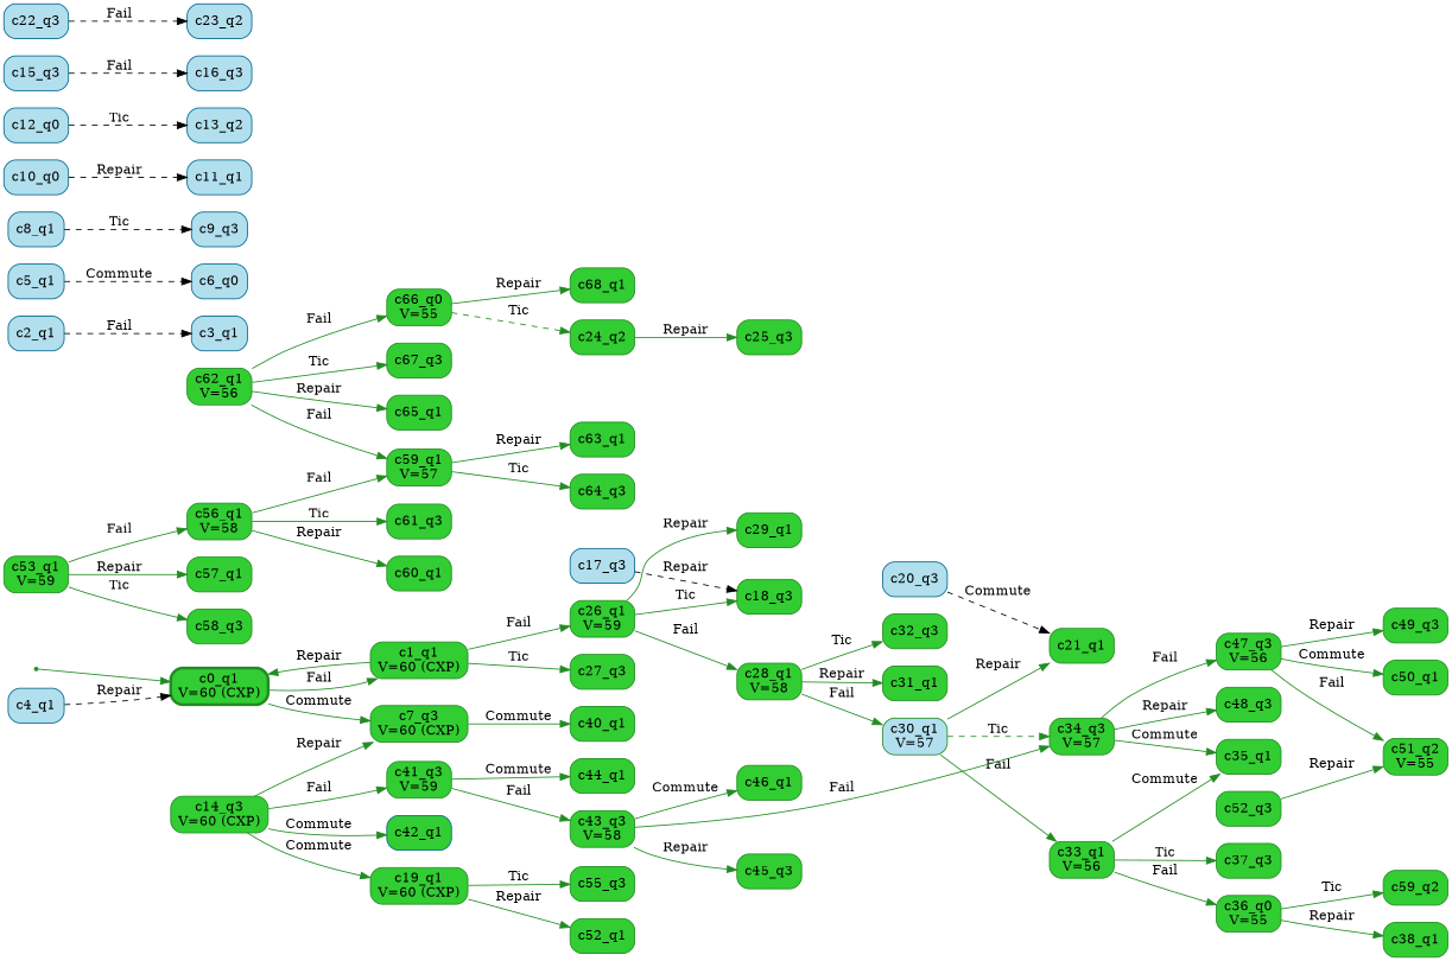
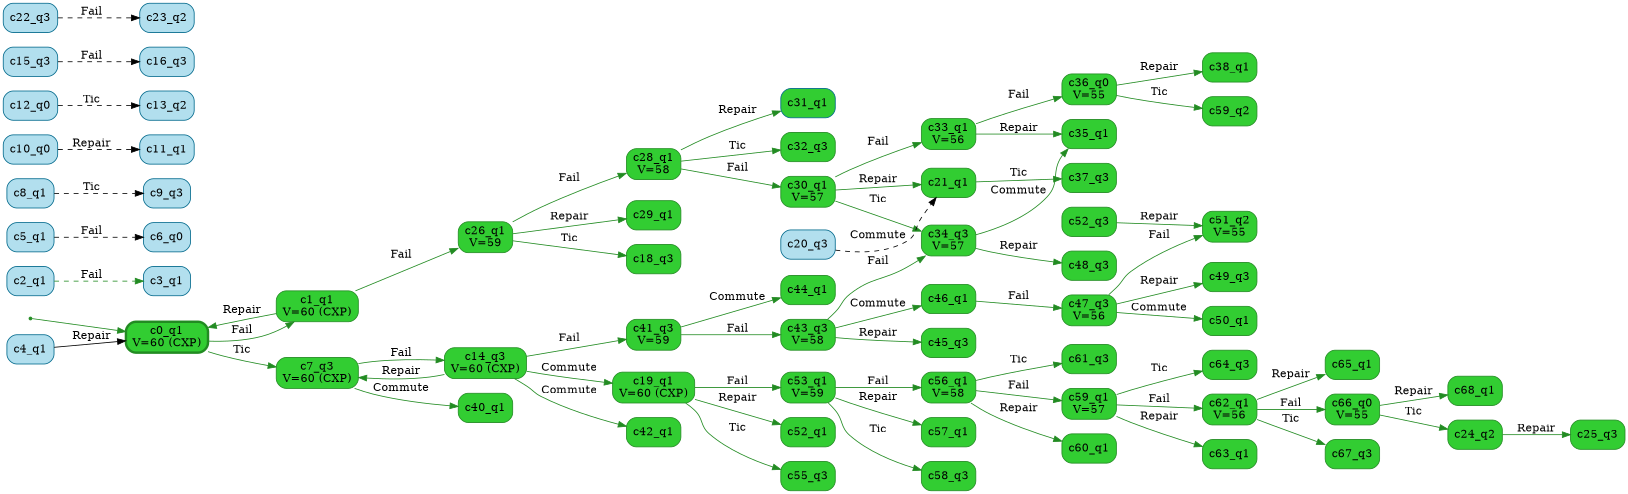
  digraph {
    rankdir=LR
    node [color=forestgreen shape=box fillcolor=limegreen style="rounded, filled"]
    edge [color=forestgreen]
    __invisible__ [shape=point fillcolor="" style=""]
    n2 [label="c0_q1\nV=60 (CXP)" penwidth=3]
    n3 [label="c1_q1\nV=60 (CXP)"]
    n4 [label="c7_q3\nV=60 (CXP)"]
    n5 [label="c26_q1\nV=59"]
-   n6 [label=c27_q3]
    n7 [label="c14_q3\nV=60 (CXP)"]
    n8 [label=c40_q1]
    n9 [label="c28_q1\nV=58"]
    n10 [label=c29_q1]
    n11 [label=c18_q3]
-   n12 [fillcolor=lightblue2 label="c30_q1\nV=57"]
-   n13 [label=c31_q1]
+   n12 [label="c30_q1\nV=57"]
+   n13 [color=deepskyblue4 label=c31_q1]
    n14 [label=c32_q3]
    n15 [label="c33_q1\nV=56"]
    n16 [label=c21_q1]
    n17 [label="c34_q3\nV=57"]
    n18 [label=c35_q1]
    n19 [label="c36_q0\nV=55"]
    n20 [label=c37_q3]
    n21 [label="c47_q3\nV=56"]
    n22 [label=c48_q3]
    n23 [label=c38_q1]
    n24 [label=c59_q2]
    n25 [label=c49_q3]
    n26 [label=c50_q1]
    n27 [label="c51_q2\nV=55"]
    n28 [label=c52_q3]
    n29 [label="c19_q1\nV=60 (CXP)"]
    n30 [label="c41_q3\nV=59"]
-   n31 [color=deepskyblue4 label=c42_q1]
+   n31 [label=c42_q1]
    n32 [label="c53_q1\nV=59"]
    n33 [label=c52_q1]
    n34 [label=c55_q3]
    n35 [label="c43_q3\nV=58"]
    n36 [label=c44_q1]
    n37 [label="c56_q1\nV=58"]
    n38 [label=c57_q1]
    n39 [label=c58_q3]
    n40 [label="c59_q1\nV=57"]
    n41 [label=c60_q1]
    n42 [label=c61_q3]
    n43 [label="c62_q1\nV=56"]
    n44 [label=c63_q1]
    n45 [label=c64_q3]
    n46 [label=c65_q1]
    n47 [label="c66_q0\nV=55"]
    n48 [label=c67_q3]
    n49 [label=c68_q1]
    n50 [label=c24_q2]
    n51 [label=c25_q3]
    n52 [label=c45_q3]
    n53 [label=c46_q1]
    n54 [color=deepskyblue4 fillcolor=lightblue2 label=c2_q1]
    n55 [color=deepskyblue4 fillcolor=lightblue2 label=c3_q1]
    n56 [color=deepskyblue4 fillcolor=lightblue2 label=c4_q1]
    n57 [color=deepskyblue4 fillcolor=lightblue2 label=c5_q1]
    n58 [color=deepskyblue4 fillcolor=lightblue2 label=c6_q0]
    n59 [color=deepskyblue4 fillcolor=lightblue2 label=c8_q1]
    n60 [color=deepskyblue4 fillcolor=lightblue2 label=c9_q3]
    n61 [color=deepskyblue4 fillcolor=lightblue2 label=c10_q0]
    n62 [color=deepskyblue4 fillcolor=lightblue2 label=c11_q1]
    n63 [color=deepskyblue4 fillcolor=lightblue2 label=c12_q0]
    n64 [color=deepskyblue4 fillcolor=lightblue2 label=c13_q2]
    n65 [color=deepskyblue4 fillcolor=lightblue2 label=c15_q3]
    n66 [color=deepskyblue4 fillcolor=lightblue2 label=c16_q3]
-   n67 [color=deepskyblue4 fillcolor=lightblue2 label=c17_q3]
    n68 [color=deepskyblue4 fillcolor=lightblue2 label=c20_q3]
    n69 [color=deepskyblue4 fillcolor=lightblue2 label=c22_q3]
    n70 [color=deepskyblue4 fillcolor=lightblue2 label=c23_q2]
    __invisible__ -> n2
    n2 -> n3 [label=Fail]
-   n2 -> n4 [label=Commute]
+   n2 -> n4 [label=Tic]
    n3 -> n2 [label=Repair]
    n3 -> n5 [label=Fail]
-   n3 -> n6 [label=Tic]
+   n4 -> n7 [label=Fail]
    n4 -> n8 [label=Commute]
    n5 -> n9 [label=Fail]
    n5 -> n10 [label=Repair]
    n5 -> n11 [label=Tic]
    n7 -> n4 [label=Repair]
    n7 -> n29 [label=Commute]
    n7 -> n30 [label=Fail]
    n7 -> n31 [label=Commute]
    n9 -> n12 [label=Fail]
    n9 -> n13 [label=Repair]
    n9 -> n14 [label=Tic]
    n12 -> n15 [label=Fail]
    n12 -> n16 [label=Repair]
-   n12 -> n17 [label=Tic style=dashed]
-   n15 -> n18 [label=Commute]
+   n12 -> n17 [label=Tic]
+   n15 -> n18 [label=Repair]
    n15 -> n19 [label=Fail]
-   n15 -> n20 [label=Tic]
+   n16 -> n20 [label=Tic]
    n17 -> n18 [label=Commute]
-   n17 -> n21 [label=Fail]
+   n53 -> n21 [label=Fail]
    n17 -> n22 [label=Repair]
    n19 -> n23 [label=Repair]
    n19 -> n24 [label=Tic]
    n21 -> n25 [label=Repair]
    n21 -> n26 [label=Commute]
    n21 -> n27 [label=Fail]
    n28 -> n27 [label=Repair]
+   n29 -> n32 [label=Fail]
    n29 -> n33 [label=Repair]
    n29 -> n34 [label=Tic]
    n30 -> n35 [label=Fail]
    n30 -> n36 [label=Commute]
    n32 -> n37 [label=Fail]
    n32 -> n38 [label=Repair]
    n32 -> n39 [label=Tic]
    n35 -> n17 [label=Fail]
    n35 -> n52 [label=Repair]
    n35 -> n53 [label=Commute]
    n37 -> n40 [label=Fail]
    n37 -> n41 [label=Repair]
    n37 -> n42 [label=Tic]
-   n43 -> n40 [label=Fail]
+   n40 -> n43 [label=Fail]
    n40 -> n44 [label=Repair]
    n40 -> n45 [label=Tic]
    n43 -> n46 [label=Repair]
    n43 -> n47 [label=Fail]
    n43 -> n48 [label=Tic]
    n47 -> n49 [label=Repair]
-   n47 -> n50 [label=Tic style=dashed]
+   n47 -> n50 [label=Tic]
    n50 -> n51 [label=Repair]
-   n54 -> n55 [color=black label=Fail style=dashed]
-   n56 -> n2 [color=black label=Repair style=dashed]
-   n57 -> n58 [color=black label=Commute style=dashed]
+   n54 -> n55 [label=Fail style=dashed]
+   n56 -> n2 [color=black label=Repair style=solid]
+   n57 -> n58 [color=black label=Fail style=dashed]
    n59 -> n60 [color=black label=Tic style=dashed]
    n61 -> n62 [color=black label=Repair style=dashed]
    n63 -> n64 [color=black label=Tic style=dashed]
    n65 -> n66 [color=black label=Fail style=dashed]
-   n67 -> n11 [color=black label=Repair style=dashed]
    n68 -> n16 [color=black label=Commute style=dashed]
    n69 -> n70 [color=black label=Fail style=dashed]
  }
